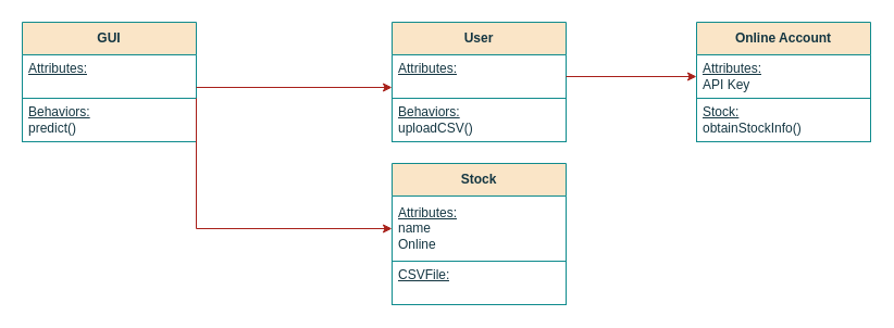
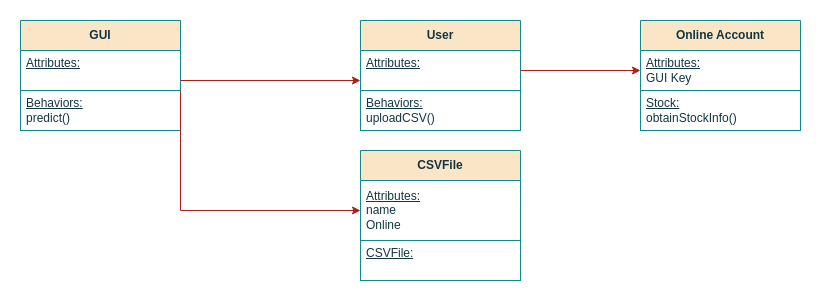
  <mxCell id="0" />
  <mxCell id="1" parent="0" />
  <mxCell id="2" value="&lt;b&gt;GUI&lt;/b&gt;" style="swimlane;fontStyle=0;childLayout=stackLayout;horizontal=1;startSize=30;horizontalStack=0;resizeParent=1;resizeParentMax=0;resizeLast=0;collapsible=1;marginBottom=0;whiteSpace=wrap;html=1;labelBackgroundColor=none;fillColor=#FAE5C7;strokeColor=#0F8B8D;fontColor=#143642;" parent="1" vertex="1"><mxGeometry x="20" y="20" width="160" height="110" as="geometry"><mxRectangle x="340" y="150" width="60" height="30" as="alternateBounds" /></mxGeometry></mxCell>
  <mxCell id="3" value="&lt;u&gt;Attributes:&lt;/u&gt;&lt;div&gt;&lt;br&gt;&lt;/div&gt;" style="text;strokeColor=none;fillColor=none;align=left;verticalAlign=middle;spacingLeft=4;spacingRight=4;overflow=hidden;points=[[0,0.5],[1,0.5]];portConstraint=eastwest;rotatable=0;whiteSpace=wrap;html=1;labelBackgroundColor=none;fontColor=#143642;recursiveResize=0;" parent="2" vertex="1"><mxGeometry y="30" width="160" height="40" as="geometry" /></mxCell>
  <mxCell id="4" value="&lt;u&gt;Behaviors:&lt;/u&gt;&lt;div&gt;predict()&lt;/div&gt;" style="text;strokeColor=#0F8B8D;fillColor=none;align=left;verticalAlign=middle;spacingLeft=4;spacingRight=4;overflow=hidden;points=[[0,0.5],[1,0.5]];portConstraint=eastwest;rotatable=0;whiteSpace=wrap;html=1;labelBackgroundColor=none;fontColor=#143642;" parent="2" vertex="1"><mxGeometry y="70" width="160" height="40" as="geometry" /></mxCell>
  <mxCell id="5" value="&lt;b&gt;User&lt;/b&gt;" style="swimlane;fontStyle=0;childLayout=stackLayout;horizontal=1;startSize=30;horizontalStack=0;resizeParent=1;resizeParentMax=0;resizeLast=0;collapsible=1;marginBottom=0;whiteSpace=wrap;html=1;labelBackgroundColor=none;fillColor=#FAE5C7;strokeColor=#0F8B8D;fontColor=#143642;" parent="1" vertex="1"><mxGeometry x="360" y="20" width="160" height="110" as="geometry"><mxRectangle x="340" y="150" width="60" height="30" as="alternateBounds" /></mxGeometry></mxCell>
  <mxCell id="6" value="&lt;u&gt;Attributes:&lt;/u&gt;&lt;div&gt;&lt;u&gt;&lt;br&gt;&lt;/u&gt;&lt;/div&gt;" style="text;strokeColor=none;fillColor=none;align=left;verticalAlign=middle;spacingLeft=4;spacingRight=4;overflow=hidden;points=[[0,0.5],[1,0.5]];portConstraint=eastwest;rotatable=0;whiteSpace=wrap;html=1;labelBackgroundColor=none;fontColor=#143642;recursiveResize=0;" parent="5" vertex="1"><mxGeometry y="30" width="160" height="40" as="geometry" /></mxCell>
  <mxCell id="7" value="&lt;u&gt;Behaviors:&lt;/u&gt;&lt;div&gt;uploadCSV()&lt;/div&gt;" style="text;strokeColor=#0F8B8D;fillColor=none;align=left;verticalAlign=middle;spacingLeft=4;spacingRight=4;overflow=hidden;points=[[0,0.5],[1,0.5]];portConstraint=eastwest;rotatable=0;whiteSpace=wrap;html=1;labelBackgroundColor=none;fontColor=#143642;" parent="5" vertex="1"><mxGeometry y="70" width="160" height="40" as="geometry" /></mxCell>
  <mxCell id="8" value="" style="endArrow=classic;html=1;rounded=0;strokeColor=#A8201A;fontColor=#143642;fillColor=#FAE5C7;entryX=0;entryY=0.75;entryDx=0;entryDy=0;entryPerimeter=0;" parent="1" target="6" edge="1"><mxGeometry width="50" height="50" relative="1" as="geometry"><mxPoint x="180" y="80" as="sourcePoint" /><mxPoint x="350" y="80" as="targetPoint" /></mxGeometry></mxCell>
- <mxCell id="9" value="&lt;b&gt;Stock&lt;/b&gt;" style="swimlane;fontStyle=0;childLayout=stackLayout;horizontal=1;startSize=30;horizontalStack=0;resizeParent=1;resizeParentMax=0;resizeLast=0;collapsible=1;marginBottom=0;whiteSpace=wrap;html=1;labelBackgroundColor=none;fillColor=#FAE5C7;strokeColor=#0F8B8D;fontColor=#143642;" parent="1" vertex="1"><mxGeometry x="360" y="150" width="160" height="130" as="geometry"><mxRectangle x="340" y="150" width="60" height="30" as="alternateBounds" /></mxGeometry></mxCell>
+ <mxCell id="9" value="&lt;b&gt;CSVFile&lt;/b&gt;" style="swimlane;fontStyle=0;childLayout=stackLayout;horizontal=1;startSize=30;horizontalStack=0;resizeParent=1;resizeParentMax=0;resizeLast=0;collapsible=1;marginBottom=0;whiteSpace=wrap;html=1;labelBackgroundColor=none;fillColor=#FAE5C7;strokeColor=#0F8B8D;fontColor=#143642;" parent="1" vertex="1"><mxGeometry x="360" y="150" width="160" height="130" as="geometry"><mxRectangle x="340" y="150" width="60" height="30" as="alternateBounds" /></mxGeometry></mxCell>
  <mxCell id="10" value="&lt;u&gt;Attributes:&lt;/u&gt;&lt;div&gt;name&lt;/div&gt;&lt;div&gt;Online&lt;/div&gt;" style="text;strokeColor=none;fillColor=none;align=left;verticalAlign=middle;spacingLeft=4;spacingRight=4;overflow=hidden;points=[[0,0.5],[1,0.5]];portConstraint=eastwest;rotatable=0;whiteSpace=wrap;html=1;labelBackgroundColor=none;fontColor=#143642;recursiveResize=0;" parent="9" vertex="1"><mxGeometry y="30" width="160" height="60" as="geometry" /></mxCell>
  <mxCell id="11" value="&lt;u&gt;CSVFile:&lt;/u&gt;&lt;div&gt;&lt;br&gt;&lt;/div&gt;" style="text;strokeColor=#0F8B8D;fillColor=none;align=left;verticalAlign=middle;spacingLeft=4;spacingRight=4;overflow=hidden;points=[[0,0.5],[1,0.5]];portConstraint=eastwest;rotatable=0;whiteSpace=wrap;html=1;labelBackgroundColor=none;fontColor=#143642;" parent="9" vertex="1"><mxGeometry y="90" width="160" height="40" as="geometry" /></mxCell>
  <mxCell id="12" value="" style="endArrow=classic;html=1;rounded=0;strokeColor=#A8201A;fontColor=#143642;fillColor=#FAE5C7;entryX=0;entryY=0.5;entryDx=0;entryDy=0;" parent="1" target="10" edge="1"><mxGeometry width="50" height="50" relative="1" as="geometry"><mxPoint x="180" y="90" as="sourcePoint" /><mxPoint x="360" y="90" as="targetPoint" /><Array as="points"><mxPoint x="180" y="210" /></Array></mxGeometry></mxCell>
  <mxCell id="13" value="&lt;b&gt;Online Account&lt;/b&gt;" style="swimlane;fontStyle=0;childLayout=stackLayout;horizontal=1;startSize=30;horizontalStack=0;resizeParent=1;resizeParentMax=0;resizeLast=0;collapsible=1;marginBottom=0;whiteSpace=wrap;html=1;labelBackgroundColor=none;fillColor=#FAE5C7;strokeColor=#0F8B8D;fontColor=#143642;" vertex="1" parent="1"><mxGeometry x="640" y="20" width="160" height="110" as="geometry"><mxRectangle x="340" y="150" width="60" height="30" as="alternateBounds" /></mxGeometry></mxCell>
- <mxCell id="14" value="&lt;u&gt;Attributes:&lt;/u&gt;&lt;div&gt;API Key&lt;/div&gt;" style="text;strokeColor=none;fillColor=none;align=left;verticalAlign=middle;spacingLeft=4;spacingRight=4;overflow=hidden;points=[[0,0.5],[1,0.5]];portConstraint=eastwest;rotatable=0;whiteSpace=wrap;html=1;labelBackgroundColor=none;fontColor=#143642;recursiveResize=0;" vertex="1" parent="13"><mxGeometry y="30" width="160" height="40" as="geometry" /></mxCell>
+ <mxCell id="14" value="&lt;u&gt;Attributes:&lt;/u&gt;&lt;div&gt;GUI Key&lt;/div&gt;" style="text;strokeColor=none;fillColor=none;align=left;verticalAlign=middle;spacingLeft=4;spacingRight=4;overflow=hidden;points=[[0,0.5],[1,0.5]];portConstraint=eastwest;rotatable=0;whiteSpace=wrap;html=1;labelBackgroundColor=none;fontColor=#143642;recursiveResize=0;" vertex="1" parent="13"><mxGeometry y="30" width="160" height="40" as="geometry" /></mxCell>
  <mxCell id="15" value="&lt;u&gt;Stock:&lt;/u&gt;&lt;div&gt;obtainStockInfo()&lt;/div&gt;" style="text;strokeColor=#0F8B8D;fillColor=none;align=left;verticalAlign=middle;spacingLeft=4;spacingRight=4;overflow=hidden;points=[[0,0.5],[1,0.5]];portConstraint=eastwest;rotatable=0;whiteSpace=wrap;html=1;labelBackgroundColor=none;fontColor=#143642;" vertex="1" parent="13"><mxGeometry y="70" width="160" height="40" as="geometry" /></mxCell>
  <mxCell id="16" value="" style="endArrow=classic;html=1;rounded=0;strokeColor=#A8201A;fontColor=#143642;fillColor=#FAE5C7;entryX=0;entryY=0.5;entryDx=0;entryDy=0;exitX=1;exitY=0.5;exitDx=0;exitDy=0;" edge="1" parent="1" source="6" target="14"><mxGeometry width="50" height="50" relative="1" as="geometry"><mxPoint x="520" y="80" as="sourcePoint" /><mxPoint x="570" y="30" as="targetPoint" /></mxGeometry></mxCell>
